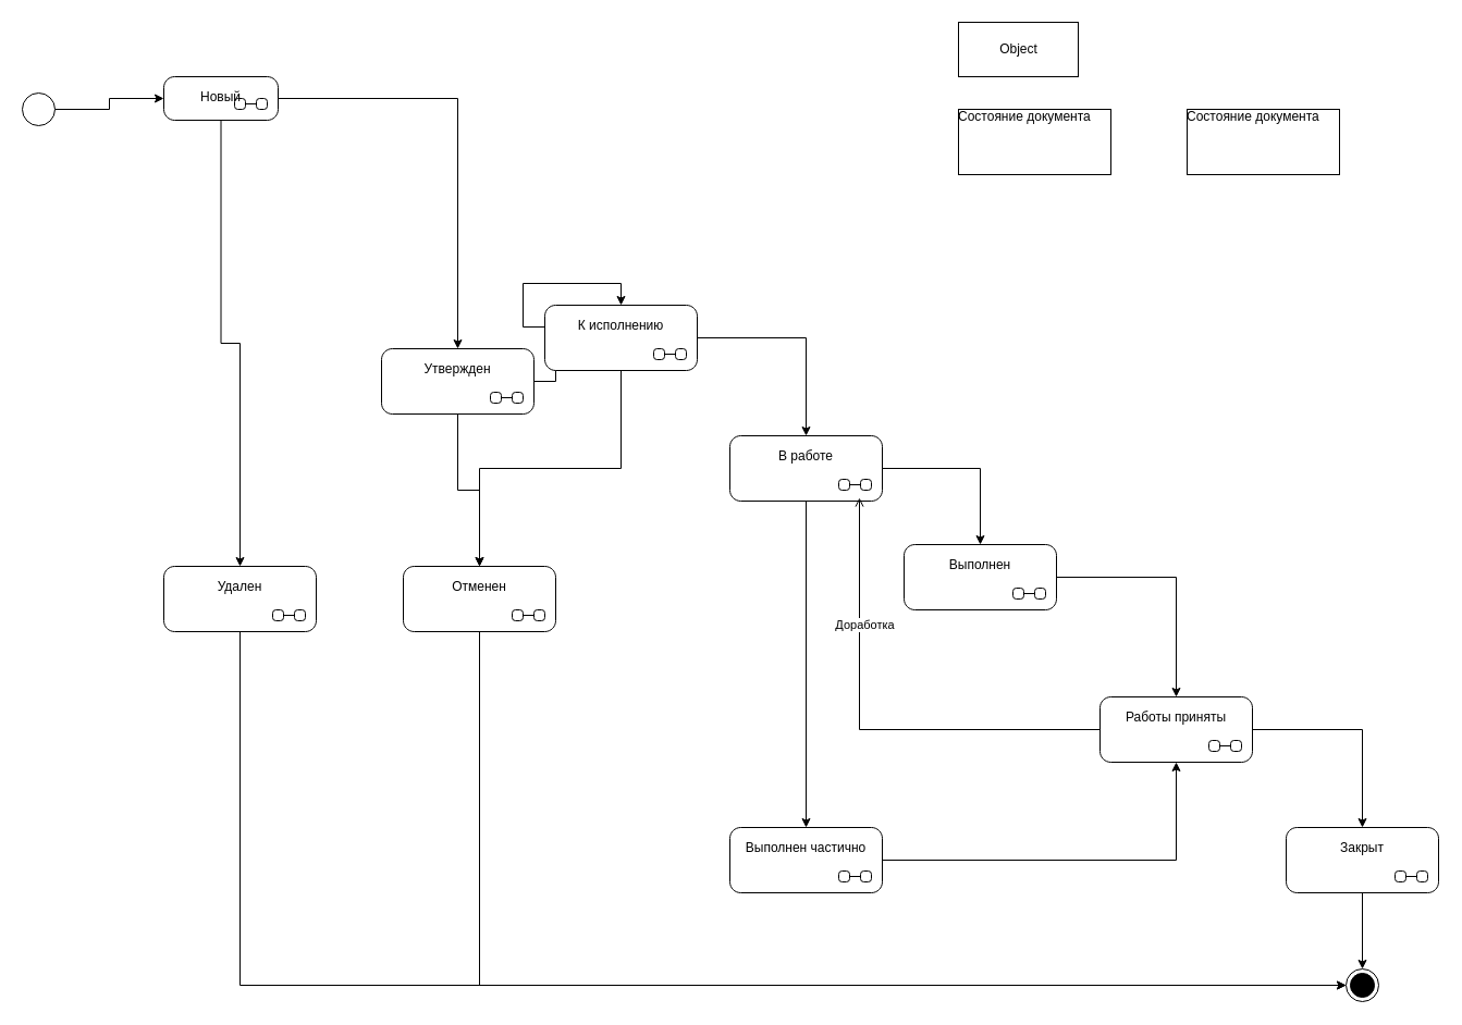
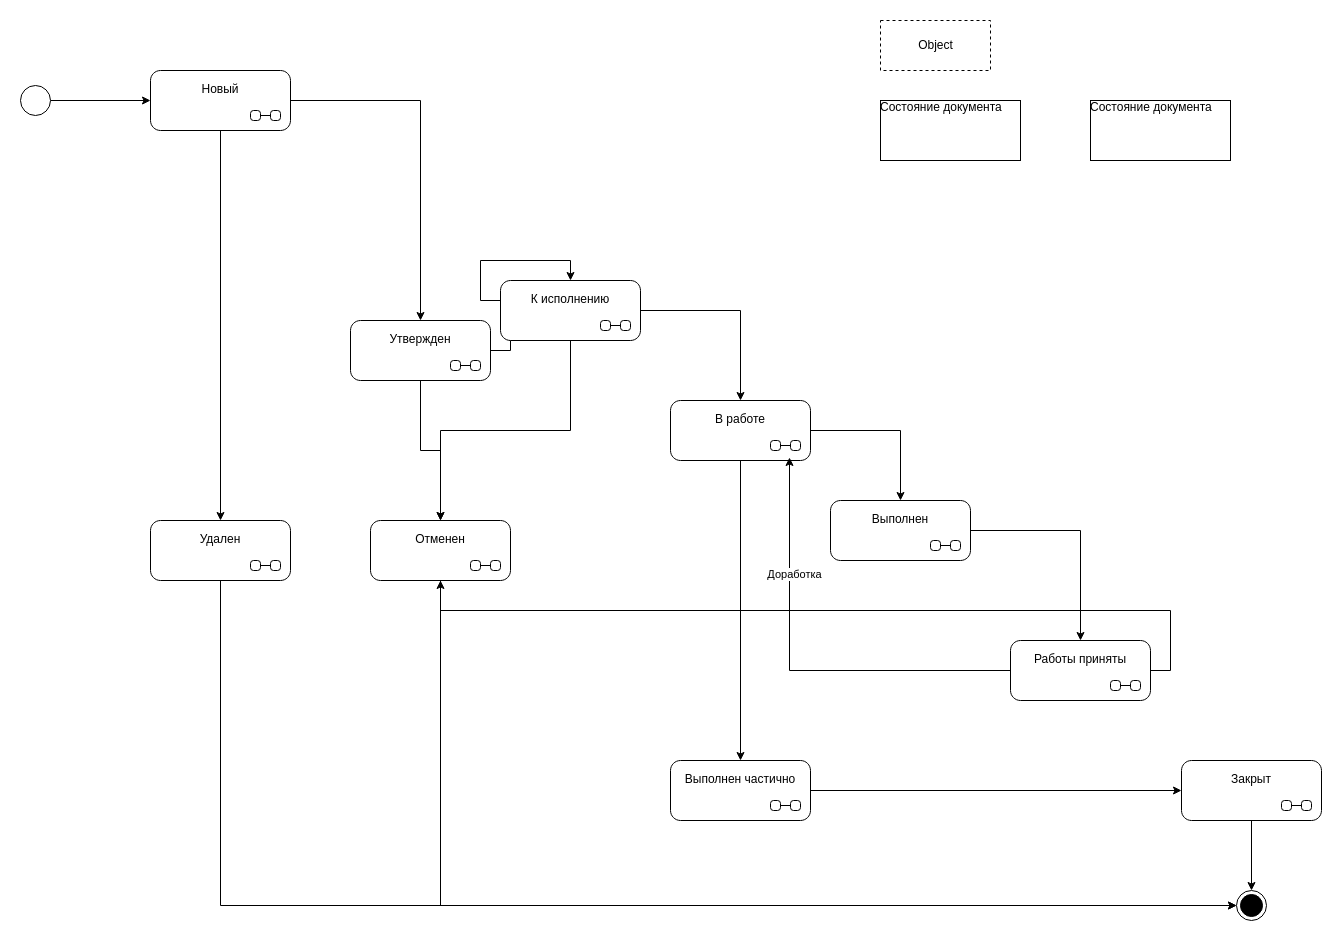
  <mxCell id="0" />
  <mxCell id="1" parent="0" />
  <mxCell id="2" style="edgeStyle=orthogonalEdgeStyle;rounded=0;orthogonalLoop=1;jettySize=auto;html=1;exitX=1;exitY=0.5;exitDx=0;exitDy=0;entryX=0.5;entryY=0;entryDx=0;entryDy=0;" edge="1" parent="1" source="4" target="9"><mxGeometry relative="1" as="geometry" /></mxCell>
  <mxCell id="3" style="edgeStyle=orthogonalEdgeStyle;rounded=0;orthogonalLoop=1;jettySize=auto;html=1;exitX=0.5;exitY=1;exitDx=0;exitDy=0;entryX=0.5;entryY=0;entryDx=0;entryDy=0;" edge="1" parent="1" source="4" target="26"><mxGeometry relative="1" as="geometry" /></mxCell>
- <mxCell id="4" value="Новый" style="shape=umlState;rounded=1;verticalAlign=top;spacingTop=5;umlStateSymbol=collapseState;absoluteArcSize=1;arcSize=10;" vertex="1" parent="1"><mxGeometry x="150" y="70" width="105" height="40" as="geometry" /></mxCell>
+ <mxCell id="4" value="Новый" style="shape=umlState;rounded=1;verticalAlign=top;spacingTop=5;umlStateSymbol=collapseState;absoluteArcSize=1;arcSize=10;" vertex="1" parent="1"><mxGeometry x="150" y="70" width="140" height="60" as="geometry" /></mxCell>
  <mxCell id="5" style="edgeStyle=orthogonalEdgeStyle;rounded=0;orthogonalLoop=1;jettySize=auto;html=1;exitX=1;exitY=0.5;exitDx=0;exitDy=0;" edge="1" parent="1" source="6" target="4"><mxGeometry relative="1" as="geometry" /></mxCell>
  <mxCell id="6" value="" style="ellipse;fillColor=#ffffff;strokeColor=#000000;" vertex="1" parent="1"><mxGeometry x="20" y="85" width="30" height="30" as="geometry" /></mxCell>
  <mxCell id="7" style="edgeStyle=orthogonalEdgeStyle;rounded=0;orthogonalLoop=1;jettySize=auto;html=1;exitX=1;exitY=0.5;exitDx=0;exitDy=0;entryX=0.5;entryY=0;entryDx=0;entryDy=0;" edge="1" parent="1" source="9" target="12"><mxGeometry relative="1" as="geometry" /></mxCell>
  <mxCell id="8" style="edgeStyle=orthogonalEdgeStyle;rounded=0;orthogonalLoop=1;jettySize=auto;html=1;exitX=0.5;exitY=1;exitDx=0;exitDy=0;entryX=0.5;entryY=0;entryDx=0;entryDy=0;" edge="1" parent="1" source="9" target="28"><mxGeometry relative="1" as="geometry" /></mxCell>
  <mxCell id="9" value="Утвержден" style="shape=umlState;rounded=1;verticalAlign=top;spacingTop=5;umlStateSymbol=collapseState;absoluteArcSize=1;arcSize=10;" vertex="1" parent="1"><mxGeometry x="350" y="320" width="140" height="60" as="geometry" /></mxCell>
  <mxCell id="10" style="edgeStyle=orthogonalEdgeStyle;rounded=0;orthogonalLoop=1;jettySize=auto;html=1;exitX=1;exitY=0.5;exitDx=0;exitDy=0;entryX=0.5;entryY=0;entryDx=0;entryDy=0;" edge="1" parent="1" source="12" target="15"><mxGeometry relative="1" as="geometry" /></mxCell>
  <mxCell id="11" style="edgeStyle=orthogonalEdgeStyle;rounded=0;orthogonalLoop=1;jettySize=auto;html=1;exitX=0.5;exitY=1;exitDx=0;exitDy=0;entryX=0.5;entryY=0;entryDx=0;entryDy=0;" edge="1" parent="1" source="12" target="28"><mxGeometry relative="1" as="geometry" /></mxCell>
  <mxCell id="12" value="К исполнению" style="shape=umlState;rounded=1;verticalAlign=top;spacingTop=5;umlStateSymbol=collapseState;absoluteArcSize=1;arcSize=10;" vertex="1" parent="1"><mxGeometry x="500" y="280" width="140" height="60" as="geometry" /></mxCell>
  <mxCell id="13" style="edgeStyle=orthogonalEdgeStyle;rounded=0;orthogonalLoop=1;jettySize=auto;html=1;exitX=1;exitY=0.5;exitDx=0;exitDy=0;entryX=0.5;entryY=0;entryDx=0;entryDy=0;" edge="1" parent="1" source="15" target="17"><mxGeometry relative="1" as="geometry" /></mxCell>
  <mxCell id="14" style="edgeStyle=orthogonalEdgeStyle;rounded=0;orthogonalLoop=1;jettySize=auto;html=1;exitX=0.5;exitY=1;exitDx=0;exitDy=0;entryX=0.5;entryY=0;entryDx=0;entryDy=0;" edge="1" parent="1" source="15" target="30"><mxGeometry relative="1" as="geometry" /></mxCell>
  <mxCell id="15" value="В работе" style="shape=umlState;rounded=1;verticalAlign=top;spacingTop=5;umlStateSymbol=collapseState;absoluteArcSize=1;arcSize=10;" vertex="1" parent="1"><mxGeometry x="670" y="400" width="140" height="60" as="geometry" /></mxCell>
  <mxCell id="16" style="edgeStyle=orthogonalEdgeStyle;rounded=0;orthogonalLoop=1;jettySize=auto;html=1;exitX=1;exitY=0.5;exitDx=0;exitDy=0;entryX=0.5;entryY=0;entryDx=0;entryDy=0;" edge="1" parent="1" source="17" target="21"><mxGeometry relative="1" as="geometry" /></mxCell>
  <mxCell id="17" value="Выполнен" style="shape=umlState;rounded=1;verticalAlign=top;spacingTop=5;umlStateSymbol=collapseState;absoluteArcSize=1;arcSize=10;" vertex="1" parent="1"><mxGeometry x="830" y="500" width="140" height="60" as="geometry" /></mxCell>
- <mxCell id="18" style="edgeStyle=orthogonalEdgeStyle;rounded=0;orthogonalLoop=1;jettySize=auto;html=1;exitX=1;exitY=0.5;exitDx=0;exitDy=0;entryX=0.5;entryY=0;entryDx=0;entryDy=0;" edge="1" parent="1" source="21" target="23"><mxGeometry relative="1" as="geometry" /></mxCell>
- <mxCell id="19" style="edgeStyle=orthogonalEdgeStyle;rounded=0;orthogonalLoop=1;jettySize=auto;html=1;exitX=0;exitY=0.5;exitDx=0;exitDy=0;entryX=0.85;entryY=0.95;entryDx=0;entryDy=0;entryPerimeter=0;endArrow=open;" edge="1" parent="1" source="21" target="15"><mxGeometry relative="1" as="geometry"><mxPoint x="790" y="480" as="targetPoint" /></mxGeometry></mxCell>
+ <mxCell id="18" style="edgeStyle=orthogonalEdgeStyle;rounded=0;orthogonalLoop=1;jettySize=auto;html=1;exitX=1;exitY=0.5;exitDx=0;exitDy=0;" edge="1" parent="1" source="21" target="28"><mxGeometry relative="1" as="geometry" /></mxCell>
+ <mxCell id="19" style="edgeStyle=orthogonalEdgeStyle;rounded=0;orthogonalLoop=1;jettySize=auto;html=1;exitX=0;exitY=0.5;exitDx=0;exitDy=0;entryX=0.85;entryY=0.95;entryDx=0;entryDy=0;entryPerimeter=0;" edge="1" parent="1" source="21" target="15"><mxGeometry relative="1" as="geometry"><mxPoint x="790" y="480" as="targetPoint" /></mxGeometry></mxCell>
  <mxCell id="20" value="Доработка" style="edgeLabel;html=1;align=center;verticalAlign=middle;resizable=0;points=[];" vertex="1" connectable="0" parent="19"><mxGeometry x="0.464" y="-4" relative="1" as="geometry"><mxPoint as="offset" /></mxGeometry></mxCell>
  <mxCell id="21" value="Работы приняты" style="shape=umlState;rounded=1;verticalAlign=top;spacingTop=5;umlStateSymbol=collapseState;absoluteArcSize=1;arcSize=10;" vertex="1" parent="1"><mxGeometry x="1010" y="640" width="140" height="60" as="geometry" /></mxCell>
  <mxCell id="22" style="edgeStyle=orthogonalEdgeStyle;rounded=0;orthogonalLoop=1;jettySize=auto;html=1;exitX=0.5;exitY=1;exitDx=0;exitDy=0;entryX=0.5;entryY=0;entryDx=0;entryDy=0;" edge="1" parent="1" source="23" target="24"><mxGeometry relative="1" as="geometry" /></mxCell>
  <mxCell id="23" value="Закрыт" style="shape=umlState;rounded=1;verticalAlign=top;spacingTop=5;umlStateSymbol=collapseState;absoluteArcSize=1;arcSize=10;" vertex="1" parent="1"><mxGeometry x="1181" y="760" width="140" height="60" as="geometry" /></mxCell>
  <mxCell id="24" value="" style="ellipse;html=1;shape=endState;fillColor=#000000;strokeColor=#000000;" vertex="1" parent="1"><mxGeometry x="1236" y="890" width="30" height="30" as="geometry" /></mxCell>
  <mxCell id="25" style="edgeStyle=orthogonalEdgeStyle;rounded=0;orthogonalLoop=1;jettySize=auto;html=1;exitX=0.5;exitY=1;exitDx=0;exitDy=0;entryX=0;entryY=0.5;entryDx=0;entryDy=0;" edge="1" parent="1" source="26" target="24"><mxGeometry relative="1" as="geometry" /></mxCell>
  <mxCell id="26" value="Удален" style="shape=umlState;rounded=1;verticalAlign=top;spacingTop=5;umlStateSymbol=collapseState;absoluteArcSize=1;arcSize=10;" vertex="1" parent="1"><mxGeometry x="150" y="520" width="140" height="60" as="geometry" /></mxCell>
  <mxCell id="27" style="edgeStyle=orthogonalEdgeStyle;rounded=0;orthogonalLoop=1;jettySize=auto;html=1;exitX=0.5;exitY=1;exitDx=0;exitDy=0;entryX=0;entryY=0.5;entryDx=0;entryDy=0;" edge="1" parent="1" source="28" target="24"><mxGeometry relative="1" as="geometry" /></mxCell>
  <mxCell id="28" value="Отменен" style="shape=umlState;rounded=1;verticalAlign=top;spacingTop=5;umlStateSymbol=collapseState;absoluteArcSize=1;arcSize=10;" vertex="1" parent="1"><mxGeometry x="370" y="520" width="140" height="60" as="geometry" /></mxCell>
- <mxCell id="29" style="edgeStyle=orthogonalEdgeStyle;rounded=0;orthogonalLoop=1;jettySize=auto;html=1;exitX=1;exitY=0.5;exitDx=0;exitDy=0;" edge="1" parent="1" source="30" target="21"><mxGeometry relative="1" as="geometry" /></mxCell>
+ <mxCell id="29" style="edgeStyle=orthogonalEdgeStyle;rounded=0;orthogonalLoop=1;jettySize=auto;html=1;exitX=1;exitY=0.5;exitDx=0;exitDy=0;entryX=0;entryY=0.5;entryDx=0;entryDy=0;" edge="1" parent="1" source="30" target="23"><mxGeometry relative="1" as="geometry" /></mxCell>
  <mxCell id="30" value="Выполнен частично" style="shape=umlState;rounded=1;verticalAlign=top;spacingTop=5;umlStateSymbol=collapseState;absoluteArcSize=1;arcSize=10;" vertex="1" parent="1"><mxGeometry x="670" y="760" width="140" height="60" as="geometry" /></mxCell>
- <mxCell id="31" value="Object" style="html=1;" vertex="1" parent="1"><mxGeometry x="880" y="20" width="110" height="50" as="geometry" /></mxCell>
+ <mxCell id="31" value="Object" style="html=1;dashed=1;" vertex="1" parent="1"><mxGeometry x="880" y="20" width="110" height="50" as="geometry" /></mxCell>
  <mxCell id="32" value="Состояние документа" style="verticalAlign=top;align=left;overflow=fill;fontSize=12;fontFamily=Helvetica;html=1;" vertex="1" parent="1"><mxGeometry x="880" y="100" width="140" height="60" as="geometry" /></mxCell>
  <mxCell id="33" value="Состояние документа" style="verticalAlign=top;align=left;overflow=fill;fontSize=12;fontFamily=Helvetica;html=1;" vertex="1" parent="1"><mxGeometry x="1090" y="100" width="140" height="60" as="geometry" /></mxCell>
